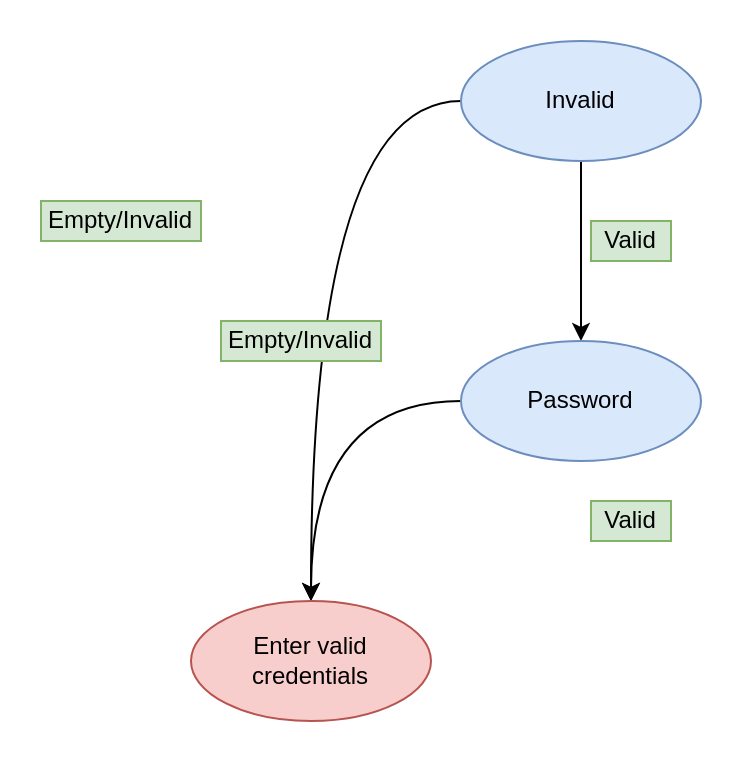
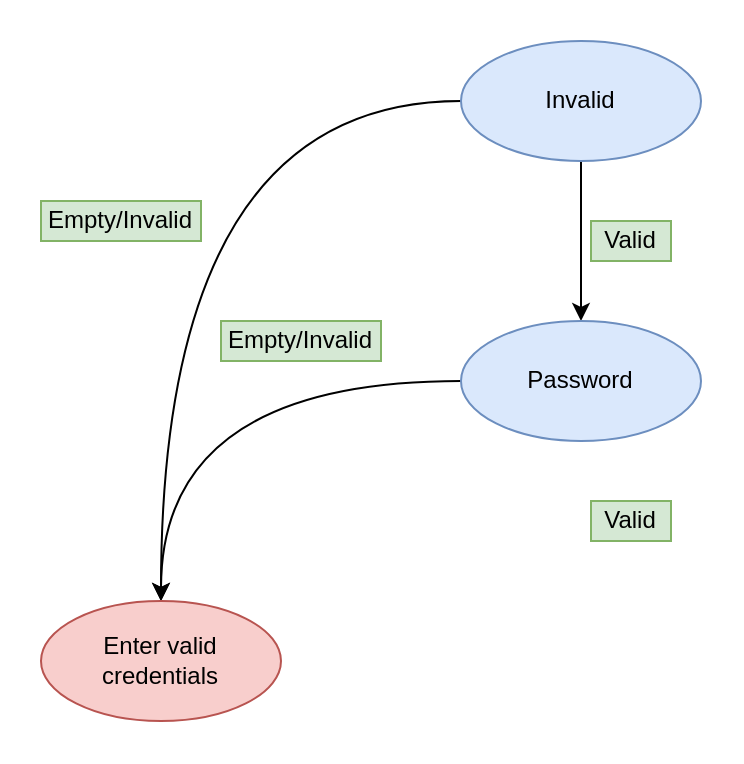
  <mxCell id="0" />
  <mxCell id="1" parent="0" />
  <mxCell id="2" style="edgeStyle=orthogonalEdgeStyle;rounded=0;orthogonalLoop=1;jettySize=auto;html=1;" parent="1" source="4" target="6" edge="1"><mxGeometry relative="1" as="geometry" /></mxCell>
  <mxCell id="3" style="edgeStyle=orthogonalEdgeStyle;rounded=0;orthogonalLoop=1;jettySize=auto;html=1;exitX=0;exitY=0.5;exitDx=0;exitDy=0;entryX=0.5;entryY=0;entryDx=0;entryDy=0;curved=1;" parent="1" source="4" target="7" edge="1"><mxGeometry relative="1" as="geometry" /></mxCell>
  <mxCell id="4" value="Invalid" style="ellipse;whiteSpace=wrap;html=1;fillColor=#dae8fc;strokeColor=#6c8ebf;" parent="1" vertex="1"><mxGeometry x="230" y="20" width="120" height="60" as="geometry" /></mxCell>
  <mxCell id="5" style="edgeStyle=orthogonalEdgeStyle;curved=1;rounded=0;orthogonalLoop=1;jettySize=auto;html=1;entryX=0.5;entryY=0;entryDx=0;entryDy=0;" parent="1" source="6" target="7" edge="1"><mxGeometry relative="1" as="geometry" /></mxCell>
- <mxCell id="6" value="Password" style="ellipse;whiteSpace=wrap;html=1;fillColor=#dae8fc;strokeColor=#6c8ebf;" parent="1" vertex="1"><mxGeometry x="230" y="170" width="120" height="60" as="geometry" /></mxCell>
- <mxCell id="7" value="Enter valid credentials" style="ellipse;whiteSpace=wrap;html=1;fillColor=#f8cecc;strokeColor=#b85450;" parent="1" vertex="1"><mxGeometry x="95" y="300" width="120" height="60" as="geometry" /></mxCell>
+ <mxCell id="6" value="Password" style="ellipse;whiteSpace=wrap;html=1;fillColor=#dae8fc;strokeColor=#6c8ebf;" parent="1" vertex="1"><mxGeometry x="230" y="160" width="120" height="60" as="geometry" /></mxCell>
+ <mxCell id="7" value="Enter valid credentials" style="ellipse;whiteSpace=wrap;html=1;fillColor=#f8cecc;strokeColor=#b85450;" parent="1" vertex="1"><mxGeometry x="20" y="300" width="120" height="60" as="geometry" /></mxCell>
  <mxCell id="8" value="Empty/Invalid" style="text;html=1;strokeColor=#82b366;fillColor=#d5e8d4;align=center;verticalAlign=middle;whiteSpace=wrap;rounded=0;" parent="1" vertex="1"><mxGeometry x="20" y="100" width="80" height="20" as="geometry" /></mxCell>
  <mxCell id="9" value="Empty/Invalid" style="text;html=1;strokeColor=#82b366;fillColor=#d5e8d4;align=center;verticalAlign=middle;whiteSpace=wrap;rounded=0;" parent="1" vertex="1"><mxGeometry x="110" y="160" width="80" height="20" as="geometry" /></mxCell>
  <mxCell id="10" value="Valid" style="text;html=1;strokeColor=#82b366;fillColor=#d5e8d4;align=center;verticalAlign=middle;whiteSpace=wrap;rounded=0;" parent="1" vertex="1"><mxGeometry x="295" y="110" width="40" height="20" as="geometry" /></mxCell>
  <mxCell id="11" value="Valid" style="text;html=1;strokeColor=#82b366;fillColor=#d5e8d4;align=center;verticalAlign=middle;whiteSpace=wrap;rounded=0;" parent="1" vertex="1"><mxGeometry x="295" y="250" width="40" height="20" as="geometry" /></mxCell>
